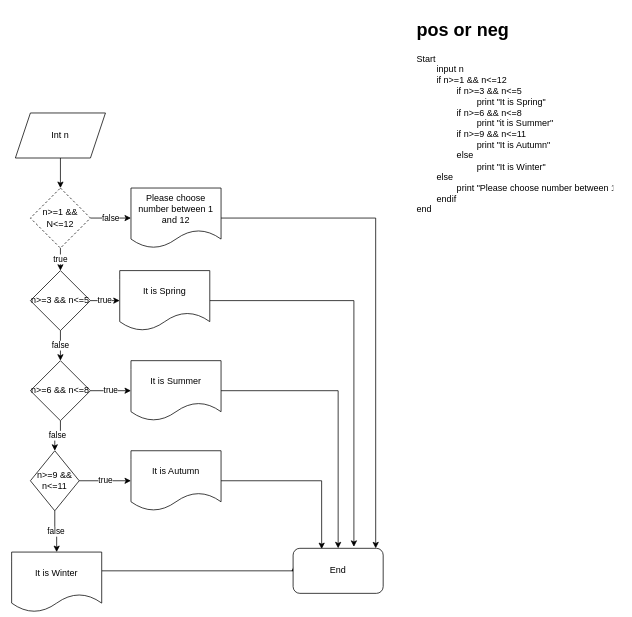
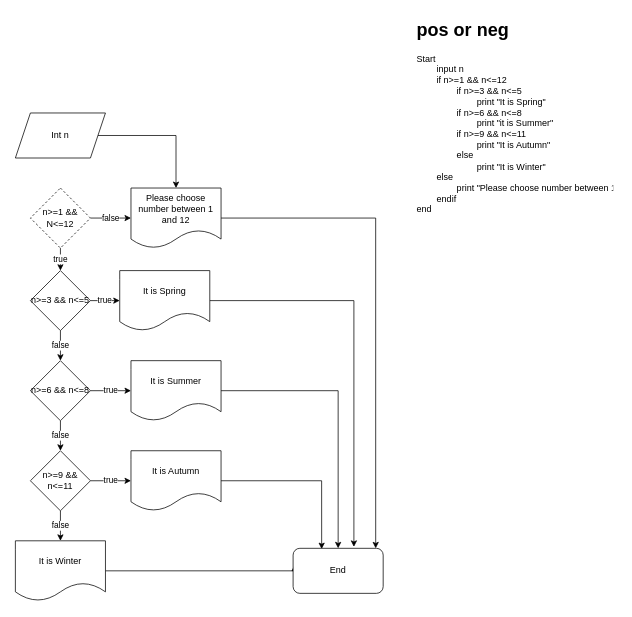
  <mxCell id="0" />
  <mxCell id="1" parent="0" />
- <mxCell id="2" value="" style="edgeStyle=orthogonalEdgeStyle;rounded=0;orthogonalLoop=1;jettySize=auto;html=1;" edge="1" parent="1" source="3" target="15"><mxGeometry relative="1" as="geometry" /></mxCell>
+ <mxCell id="2" value="" style="edgeStyle=orthogonalEdgeStyle;rounded=0;orthogonalLoop=1;jettySize=auto;html=1;" edge="1" parent="1" source="3" target="25"><mxGeometry relative="1" as="geometry" /></mxCell>
  <mxCell id="3" value="Int n" style="shape=parallelogram;perimeter=parallelogramPerimeter;whiteSpace=wrap;html=1;fixedSize=1;" vertex="1" parent="1"><mxGeometry x="20" y="150" width="120" height="60" as="geometry" /></mxCell>
  <mxCell id="4" value="false" style="edgeStyle=orthogonalEdgeStyle;rounded=0;orthogonalLoop=1;jettySize=auto;html=1;" edge="1" parent="1" source="6" target="19"><mxGeometry relative="1" as="geometry" /></mxCell>
  <mxCell id="5" value="true" style="edgeStyle=orthogonalEdgeStyle;rounded=0;orthogonalLoop=1;jettySize=auto;html=1;" edge="1" parent="1" source="6" target="21"><mxGeometry relative="1" as="geometry" /></mxCell>
- <mxCell id="6" value="n&amp;gt;=9 &amp;amp;&amp;amp; n&amp;lt;=11" style="rhombus;whiteSpace=wrap;html=1;" vertex="1" parent="1"><mxGeometry x="40" y="600" width="65" height="80" as="geometry" /></mxCell>
+ <mxCell id="6" value="n&amp;gt;=9 &amp;amp;&amp;amp; n&amp;lt;=11" style="rhombus;whiteSpace=wrap;html=1;" vertex="1" parent="1"><mxGeometry x="40" y="600" width="80" height="80" as="geometry" /></mxCell>
  <mxCell id="7" value="false" style="edgeStyle=orthogonalEdgeStyle;rounded=0;orthogonalLoop=1;jettySize=auto;html=1;" edge="1" parent="1" source="9" target="6"><mxGeometry relative="1" as="geometry" /></mxCell>
  <mxCell id="8" value="true" style="edgeStyle=orthogonalEdgeStyle;rounded=0;orthogonalLoop=1;jettySize=auto;html=1;" edge="1" parent="1" source="9" target="17"><mxGeometry relative="1" as="geometry" /></mxCell>
  <mxCell id="9" value="n&amp;gt;=6 &amp;amp;&amp;amp; n&amp;lt;=8" style="rhombus;whiteSpace=wrap;html=1;" vertex="1" parent="1"><mxGeometry x="40" y="480" width="80" height="80" as="geometry" /></mxCell>
  <mxCell id="10" value="false" style="edgeStyle=orthogonalEdgeStyle;rounded=0;orthogonalLoop=1;jettySize=auto;html=1;" edge="1" parent="1" source="12" target="9"><mxGeometry relative="1" as="geometry" /></mxCell>
  <mxCell id="11" value="true" style="edgeStyle=orthogonalEdgeStyle;rounded=0;orthogonalLoop=1;jettySize=auto;html=1;" edge="1" parent="1" source="12" target="23"><mxGeometry relative="1" as="geometry" /></mxCell>
  <mxCell id="12" value="n&amp;gt;=3 &amp;amp;&amp;amp; n&amp;lt;=5" style="rhombus;whiteSpace=wrap;html=1;" vertex="1" parent="1"><mxGeometry x="40" y="360" width="80" height="80" as="geometry" /></mxCell>
  <mxCell id="13" value="true" style="edgeStyle=orthogonalEdgeStyle;rounded=0;orthogonalLoop=1;jettySize=auto;html=1;" edge="1" parent="1" source="15" target="12"><mxGeometry relative="1" as="geometry" /></mxCell>
  <mxCell id="14" value="false" style="edgeStyle=orthogonalEdgeStyle;rounded=0;orthogonalLoop=1;jettySize=auto;html=1;" edge="1" parent="1" source="15" target="25"><mxGeometry relative="1" as="geometry" /></mxCell>
  <mxCell id="15" value="n&amp;gt;=1 &amp;amp;&amp;amp; N&amp;lt;=12" style="rhombus;whiteSpace=wrap;html=1;dashed=1;" vertex="1" parent="1"><mxGeometry x="40" y="250" width="80" height="80" as="geometry" /></mxCell>
  <mxCell id="16" style="edgeStyle=orthogonalEdgeStyle;rounded=0;orthogonalLoop=1;jettySize=auto;html=1;entryX=0.5;entryY=0;entryDx=0;entryDy=0;" edge="1" parent="1" source="17" target="26"><mxGeometry relative="1" as="geometry" /></mxCell>
  <mxCell id="17" value="It is Summer" style="shape=document;whiteSpace=wrap;html=1;boundedLbl=1;" vertex="1" parent="1"><mxGeometry x="174" y="480" width="120" height="80" as="geometry" /></mxCell>
  <mxCell id="18" style="edgeStyle=orthogonalEdgeStyle;rounded=0;orthogonalLoop=1;jettySize=auto;html=1;entryX=0.017;entryY=0.367;entryDx=0;entryDy=0;entryPerimeter=0;" edge="1" parent="1" source="19" target="26"><mxGeometry relative="1" as="geometry"><Array as="points"><mxPoint x="392" y="760" /></Array></mxGeometry></mxCell>
- <mxCell id="19" value="It is Winter" style="shape=document;whiteSpace=wrap;html=1;boundedLbl=1;" vertex="1" parent="1"><mxGeometry x="15" y="735" width="120" height="80" as="geometry" /></mxCell>
+ <mxCell id="19" value="It is Winter" style="shape=document;whiteSpace=wrap;html=1;boundedLbl=1;" vertex="1" parent="1"><mxGeometry x="20" y="720" width="120" height="80" as="geometry" /></mxCell>
  <mxCell id="20" style="edgeStyle=orthogonalEdgeStyle;rounded=0;orthogonalLoop=1;jettySize=auto;html=1;entryX=0.317;entryY=0.017;entryDx=0;entryDy=0;entryPerimeter=0;" edge="1" parent="1" source="21" target="26"><mxGeometry relative="1" as="geometry" /></mxCell>
  <mxCell id="21" value="It is Autumn" style="shape=document;whiteSpace=wrap;html=1;boundedLbl=1;" vertex="1" parent="1"><mxGeometry x="174" y="600" width="120" height="80" as="geometry" /></mxCell>
  <mxCell id="22" style="edgeStyle=orthogonalEdgeStyle;rounded=0;orthogonalLoop=1;jettySize=auto;html=1;entryX=0.675;entryY=-0.033;entryDx=0;entryDy=0;entryPerimeter=0;" edge="1" parent="1" source="23" target="26"><mxGeometry relative="1" as="geometry" /></mxCell>
  <mxCell id="23" value="It is Spring" style="shape=document;whiteSpace=wrap;html=1;boundedLbl=1;" vertex="1" parent="1"><mxGeometry x="159" y="360" width="120" height="80" as="geometry" /></mxCell>
  <mxCell id="24" style="edgeStyle=orthogonalEdgeStyle;rounded=0;orthogonalLoop=1;jettySize=auto;html=1;entryX=0.917;entryY=0;entryDx=0;entryDy=0;entryPerimeter=0;" edge="1" parent="1" source="25" target="26"><mxGeometry relative="1" as="geometry" /></mxCell>
  <mxCell id="25" value="Please choose number between 1 and 12" style="shape=document;whiteSpace=wrap;html=1;boundedLbl=1;" vertex="1" parent="1"><mxGeometry x="174" y="250" width="120" height="80" as="geometry" /></mxCell>
  <mxCell id="26" value="End" style="rounded=1;whiteSpace=wrap;html=1;" vertex="1" parent="1"><mxGeometry x="390" y="730" width="120" height="60" as="geometry" /></mxCell>
  <mxCell id="27" value="&lt;h1&gt;pos or neg&lt;/h1&gt;&lt;div&gt;Start&lt;/div&gt;&lt;div&gt;&lt;span style=&quot;white-space: pre&quot;&gt;&#09;&lt;/span&gt;input n&lt;br&gt;&lt;/div&gt;&lt;div&gt;&lt;span style=&quot;white-space: pre&quot;&gt;&#09;&lt;/span&gt;if n&amp;gt;=1 &amp;amp;&amp;amp; n&amp;lt;=12&lt;br&gt;&lt;/div&gt;&lt;div&gt;&lt;span style=&quot;white-space: pre&quot;&gt;&#09;&lt;/span&gt;&lt;span style=&quot;white-space: pre&quot;&gt;&#09;&lt;/span&gt;if n&amp;gt;=3 &amp;amp;&amp;amp; n&amp;lt;=5&lt;br&gt;&lt;/div&gt;&lt;div&gt;&lt;span style=&quot;white-space: pre&quot;&gt;&#09;&lt;/span&gt;&lt;span style=&quot;white-space: pre&quot;&gt;&#09;&lt;/span&gt;&lt;span style=&quot;white-space: pre&quot;&gt;&#09;&lt;/span&gt;print &quot;It is Spring&quot;&lt;br&gt;&lt;/div&gt;&lt;div&gt;&lt;span style=&quot;white-space: pre&quot;&gt;&#09;&lt;/span&gt;&lt;span style=&quot;white-space: pre&quot;&gt;&#09;&lt;/span&gt;if n&amp;gt;=6 &amp;amp;&amp;amp; n&amp;lt;=8&lt;br&gt;&lt;/div&gt;&lt;div&gt;&lt;span style=&quot;white-space: pre&quot;&gt;&#09;&lt;/span&gt;&lt;span style=&quot;white-space: pre&quot;&gt;&#09;&lt;/span&gt;&lt;span style=&quot;white-space: pre&quot;&gt;&#09;&lt;/span&gt;print &quot;it is Summer&quot;&lt;br&gt;&lt;/div&gt;&lt;div&gt;&lt;span style=&quot;white-space: pre&quot;&gt;&#09;&lt;/span&gt;&lt;span style=&quot;white-space: pre&quot;&gt;&#09;&lt;/span&gt;if n&amp;gt;=9 &amp;amp;&amp;amp; n&amp;lt;=11&lt;br&gt;&lt;/div&gt;&lt;div&gt;&lt;span style=&quot;white-space: pre&quot;&gt;&#09;&lt;/span&gt;&lt;span style=&quot;white-space: pre&quot;&gt;&#09;&lt;/span&gt;&lt;span style=&quot;white-space: pre&quot;&gt;&#09;&lt;/span&gt;print &quot;It is Autumn&quot;&lt;br&gt;&lt;/div&gt;&lt;div&gt;&lt;span style=&quot;white-space: pre&quot;&gt;&lt;span style=&quot;white-space: pre&quot;&gt;&#09;&lt;/span&gt;&lt;span style=&quot;white-space: pre&quot;&gt;&#09;&lt;/span&gt;else&lt;/span&gt;&lt;/div&gt;&lt;div&gt;&lt;span style=&quot;white-space: pre&quot;&gt;&lt;span style=&quot;white-space: pre&quot;&gt;&#09;&lt;/span&gt;&lt;span style=&quot;white-space: pre&quot;&gt;&#09;&lt;/span&gt;&lt;span style=&quot;white-space: pre&quot;&gt;&#09;&lt;/span&gt;print &quot;It is Winter&quot;&lt;/span&gt;&lt;/div&gt;&lt;div&gt;&lt;span style=&quot;white-space: pre&quot;&gt;&lt;span style=&quot;white-space: pre&quot;&gt;&#09;&lt;/span&gt;else&lt;/span&gt;&lt;/div&gt;&lt;div&gt;&lt;span style=&quot;white-space: pre&quot;&gt;&lt;span style=&quot;white-space: pre&quot;&gt;&#09;&lt;/span&gt;&lt;span style=&quot;white-space: pre&quot;&gt;&#09;&lt;/span&gt;print &quot;Please choose number between 1 and 12&lt;/span&gt;&lt;span style=&quot;white-space: pre&quot;&gt;&quot;&lt;/span&gt;&lt;/div&gt;&lt;div&gt;&lt;span style=&quot;white-space: pre&quot;&gt;&lt;span style=&quot;white-space: pre&quot;&gt;&#09;&lt;/span&gt;endif&lt;/span&gt;&lt;/div&gt;&lt;div&gt;end&lt;span style=&quot;white-space: pre&quot;&gt;&#09;&lt;/span&gt;&lt;/div&gt;" style="text;html=1;strokeColor=none;fillColor=none;spacing=5;spacingTop=-20;whiteSpace=wrap;overflow=hidden;rounded=0;" vertex="1" parent="1"><mxGeometry x="550" y="20" width="270" height="770" as="geometry" /></mxCell>
